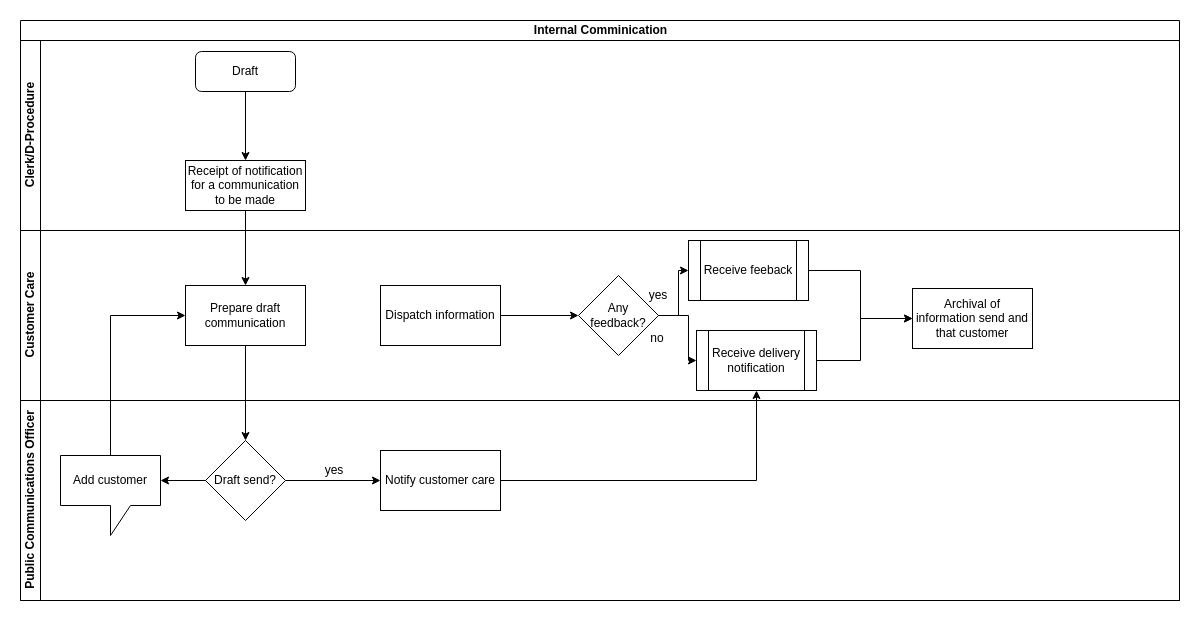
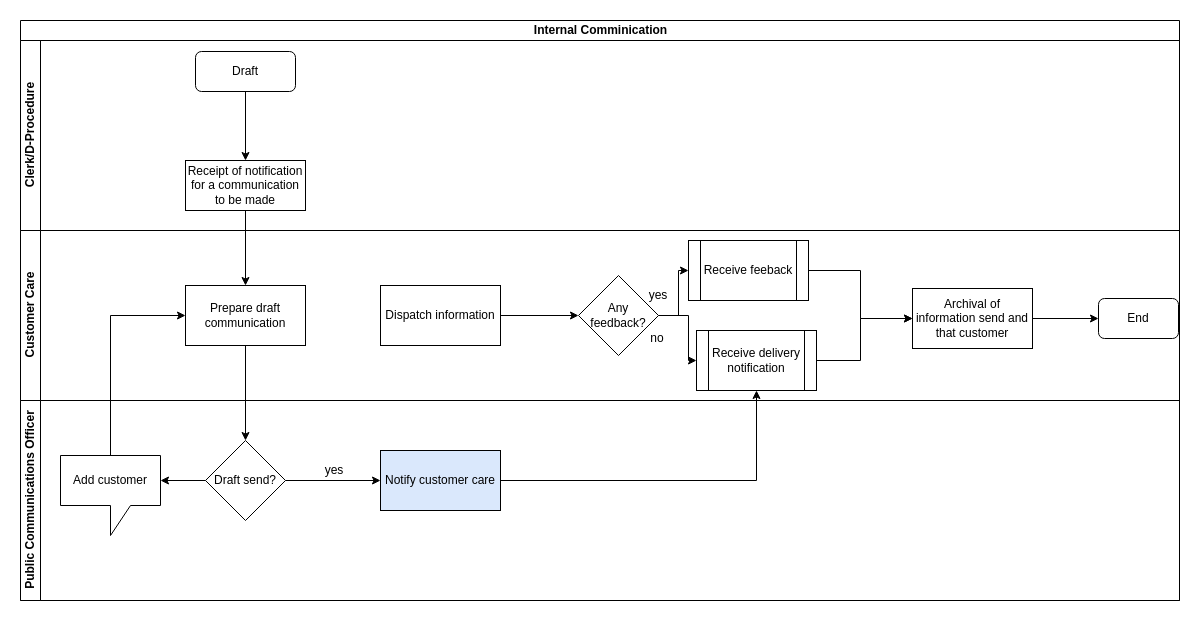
  <mxCell id="0" />
  <mxCell id="1" parent="0" />
  <mxCell id="2" value="Internal Comminication" style="swimlane;html=1;childLayout=stackLayout;resizeParent=1;resizeParentMax=0;horizontal=1;startSize=20;horizontalStack=0;" vertex="1" parent="1"><mxGeometry x="20" y="20" width="1159" height="580" as="geometry" /></mxCell>
  <mxCell id="3" value="Clerk/D-Procedure" style="swimlane;html=1;startSize=20;horizontal=0;" vertex="1" parent="2"><mxGeometry y="20" width="1159" height="190" as="geometry" /></mxCell>
  <mxCell id="4" value="Draft" style="rounded=1;whiteSpace=wrap;html=1;" vertex="1" parent="3"><mxGeometry x="175" y="11" width="100" height="40" as="geometry" /></mxCell>
  <mxCell id="5" value="Receipt of notification for a communication to be made" style="rounded=0;whiteSpace=wrap;html=1;" vertex="1" parent="3"><mxGeometry x="165" y="120" width="120" height="50" as="geometry" /></mxCell>
  <mxCell id="6" value="" style="edgeStyle=orthogonalEdgeStyle;rounded=0;orthogonalLoop=1;jettySize=auto;html=1;entryX=0.5;entryY=0;entryDx=0;entryDy=0;" edge="1" parent="3" source="4" target="5"><mxGeometry relative="1" as="geometry"><mxPoint x="225" y="131" as="targetPoint" /></mxGeometry></mxCell>
  <mxCell id="7" value="Customer Care" style="swimlane;html=1;startSize=20;horizontal=0;" vertex="1" parent="2"><mxGeometry y="210" width="1159" height="170" as="geometry" /></mxCell>
  <mxCell id="8" value="Receive feeback" style="shape=process;whiteSpace=wrap;html=1;backgroundOutline=1;rounded=0;" vertex="1" parent="7"><mxGeometry x="668" y="10" width="120" height="60" as="geometry" /></mxCell>
  <mxCell id="9" value="yes" style="text;html=1;strokeColor=none;fillColor=none;align=center;verticalAlign=middle;whiteSpace=wrap;rounded=0;" vertex="1" parent="7"><mxGeometry x="618" y="55" width="40" height="20" as="geometry" /></mxCell>
  <mxCell id="10" value="Dispatch information" style="whiteSpace=wrap;html=1;rounded=0;" vertex="1" parent="7"><mxGeometry x="360" y="55" width="120" height="60" as="geometry" /></mxCell>
  <mxCell id="11" value="Prepare draft communication" style="whiteSpace=wrap;html=1;rounded=0;" vertex="1" parent="7"><mxGeometry x="165" y="55" width="120" height="60" as="geometry" /></mxCell>
  <mxCell id="12" value="Archival of information send and that customer" style="whiteSpace=wrap;html=1;rounded=0;" vertex="1" parent="7"><mxGeometry x="892" y="58" width="120" height="60" as="geometry" /></mxCell>
+ <mxCell id="13" value="End" style="rounded=1;whiteSpace=wrap;html=1;" vertex="1" parent="7"><mxGeometry x="1078" y="68" width="80" height="40" as="geometry" /></mxCell>
  <mxCell id="14" value="no" style="text;html=1;strokeColor=none;fillColor=none;align=center;verticalAlign=middle;whiteSpace=wrap;rounded=0;" vertex="1" parent="7"><mxGeometry x="617" y="98" width="40" height="20" as="geometry" /></mxCell>
  <mxCell id="15" value="Receive delivery notification" style="shape=process;whiteSpace=wrap;html=1;backgroundOutline=1;" vertex="1" parent="7"><mxGeometry x="676" y="100" width="120" height="60" as="geometry" /></mxCell>
  <mxCell id="16" value="" style="edgeStyle=orthogonalEdgeStyle;rounded=0;orthogonalLoop=1;jettySize=auto;html=1;" edge="1" parent="7" source="8" target="12"><mxGeometry relative="1" as="geometry"><Array as="points"><mxPoint x="840" y="40" /><mxPoint x="840" y="88" /></Array></mxGeometry></mxCell>
  <mxCell id="17" value="" style="edgeStyle=orthogonalEdgeStyle;rounded=0;orthogonalLoop=1;jettySize=auto;html=1;entryX=0;entryY=0.5;entryDx=0;entryDy=0;" edge="1" parent="7" source="15" target="12"><mxGeometry relative="1" as="geometry"><mxPoint x="880" y="130" as="targetPoint" /><Array as="points"><mxPoint x="840" y="130" /><mxPoint x="840" y="88" /></Array></mxGeometry></mxCell>
+ <mxCell id="18" value="" style="edgeStyle=orthogonalEdgeStyle;rounded=0;orthogonalLoop=1;jettySize=auto;html=1;entryX=0;entryY=0.5;entryDx=0;entryDy=0;" edge="1" parent="7" source="12" target="13"><mxGeometry relative="1" as="geometry"><mxPoint x="1112" y="88" as="targetPoint" /></mxGeometry></mxCell>
  <mxCell id="19" value="Public Communications Officer" style="swimlane;html=1;startSize=20;horizontal=0;" vertex="1" parent="2"><mxGeometry y="380" width="1159" height="200" as="geometry" /></mxCell>
  <mxCell id="20" value="Add customer" style="shape=callout;whiteSpace=wrap;html=1;perimeter=calloutPerimeter;" vertex="1" parent="19"><mxGeometry x="40" y="55" width="100" height="80" as="geometry" /></mxCell>
- <mxCell id="21" value="Notify customer care" style="whiteSpace=wrap;html=1;rounded=0;" vertex="1" parent="19"><mxGeometry x="360" y="50" width="120" height="60" as="geometry" /></mxCell>
+ <mxCell id="21" value="Notify customer care" style="whiteSpace=wrap;html=1;rounded=0;fillColor=#dae8fc;" vertex="1" parent="19"><mxGeometry x="360" y="50" width="120" height="60" as="geometry" /></mxCell>
  <mxCell id="22" value="Draft send?" style="rhombus;whiteSpace=wrap;html=1;rounded=0;" vertex="1" parent="19"><mxGeometry x="185" y="40" width="80" height="80" as="geometry" /></mxCell>
  <mxCell id="23" value="" style="edgeStyle=orthogonalEdgeStyle;rounded=0;orthogonalLoop=1;jettySize=auto;html=1;" edge="1" parent="19" source="22" target="21"><mxGeometry relative="1" as="geometry" /></mxCell>
  <mxCell id="24" value="yes" style="text;html=1;strokeColor=none;fillColor=none;align=center;verticalAlign=middle;whiteSpace=wrap;rounded=0;" vertex="1" parent="19"><mxGeometry x="294" y="60" width="40" height="20" as="geometry" /></mxCell>
  <mxCell id="25" value="" style="edgeStyle=orthogonalEdgeStyle;rounded=0;orthogonalLoop=1;jettySize=auto;html=1;entryX=0;entryY=0;entryDx=100;entryDy=25;entryPerimeter=0;" edge="1" parent="19" source="22" target="20"><mxGeometry relative="1" as="geometry"><mxPoint x="115" y="80" as="targetPoint" /></mxGeometry></mxCell>
  <mxCell id="26" value="" style="edgeStyle=orthogonalEdgeStyle;rounded=0;orthogonalLoop=1;jettySize=auto;html=1;" edge="1" parent="2" source="5" target="11"><mxGeometry relative="1" as="geometry" /></mxCell>
  <mxCell id="27" value="" style="edgeStyle=orthogonalEdgeStyle;rounded=0;orthogonalLoop=1;jettySize=auto;html=1;" edge="1" parent="2" source="11" target="22"><mxGeometry relative="1" as="geometry" /></mxCell>
  <mxCell id="28" value="" style="edgeStyle=orthogonalEdgeStyle;rounded=0;orthogonalLoop=1;jettySize=auto;html=1;" edge="1" parent="2" source="21" target="15"><mxGeometry relative="1" as="geometry" /></mxCell>
  <mxCell id="29" value="" style="edgeStyle=orthogonalEdgeStyle;rounded=0;orthogonalLoop=1;jettySize=auto;html=1;entryX=0;entryY=0.5;entryDx=0;entryDy=0;exitX=0.5;exitY=0;exitDx=0;exitDy=0;exitPerimeter=0;" edge="1" parent="2" source="20" target="11"><mxGeometry relative="1" as="geometry"><mxPoint x="90" y="345" as="targetPoint" /><Array as="points"><mxPoint x="90" y="295" /></Array></mxGeometry></mxCell>
  <mxCell id="30" value="" style="edgeStyle=orthogonalEdgeStyle;rounded=0;orthogonalLoop=1;jettySize=auto;html=1;" edge="1" parent="1" source="32" target="8"><mxGeometry relative="1" as="geometry" /></mxCell>
  <mxCell id="31" value="" style="edgeStyle=orthogonalEdgeStyle;rounded=0;orthogonalLoop=1;jettySize=auto;html=1;entryX=0;entryY=0.5;entryDx=0;entryDy=0;" edge="1" parent="1" source="32" target="15"><mxGeometry relative="1" as="geometry"><mxPoint x="718" y="370" as="targetPoint" /><Array as="points"><mxPoint x="688" y="315" /><mxPoint x="688" y="360" /></Array></mxGeometry></mxCell>
  <mxCell id="32" value="Any feedback?" style="rhombus;whiteSpace=wrap;html=1;rounded=0;" vertex="1" parent="1"><mxGeometry x="578" y="275" width="80" height="80" as="geometry" /></mxCell>
  <mxCell id="33" value="" style="edgeStyle=orthogonalEdgeStyle;rounded=0;orthogonalLoop=1;jettySize=auto;html=1;" edge="1" parent="1" source="10" target="32"><mxGeometry relative="1" as="geometry" /></mxCell>
